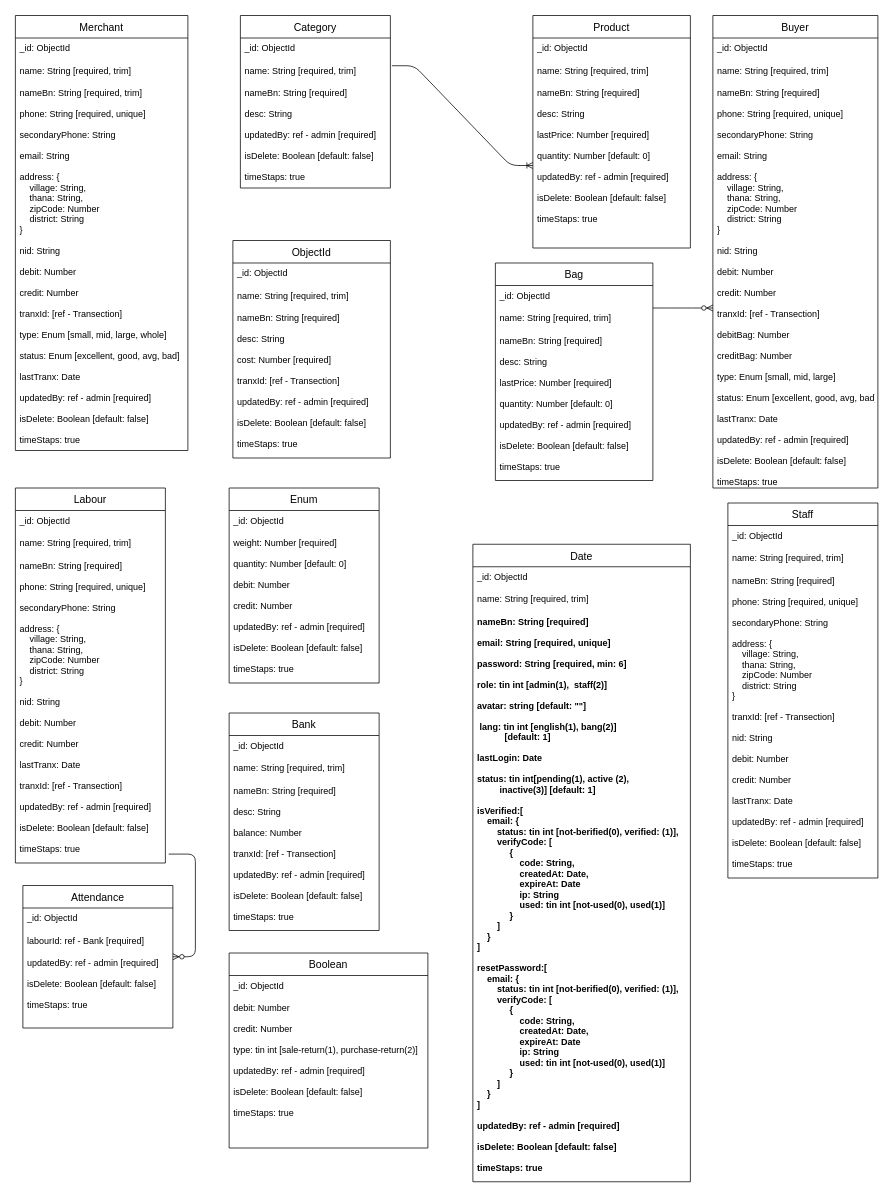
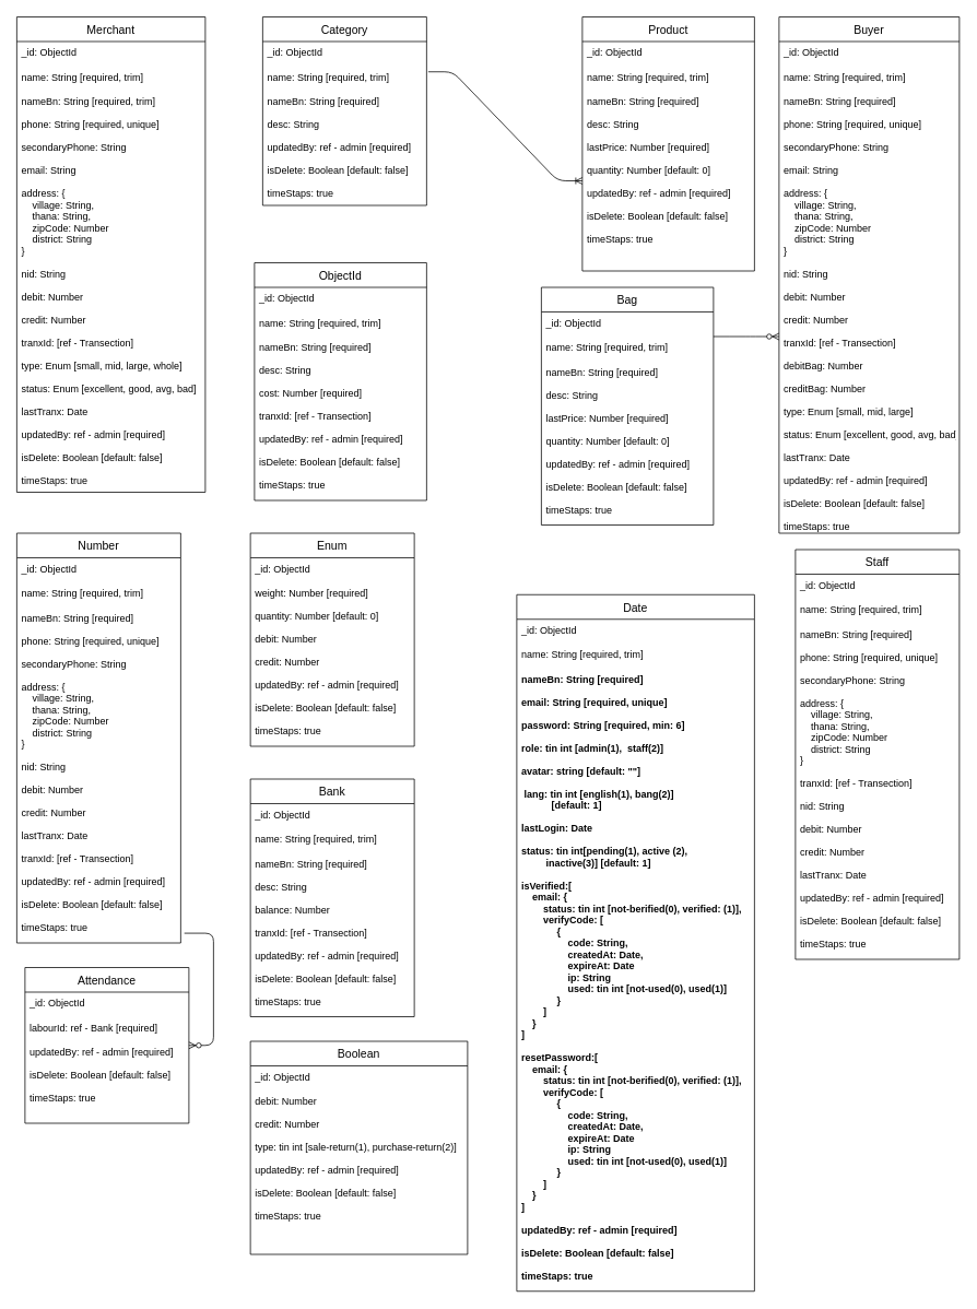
  <mxCell id="0" />
  <mxCell id="1" parent="0" />
  <mxCell id="2" value="Merchant" style="swimlane;fontStyle=0;childLayout=stackLayout;horizontal=1;startSize=30;horizontalStack=0;resizeParent=1;resizeParentMax=0;resizeLast=0;collapsible=1;marginBottom=0;align=center;fontSize=14;" vertex="1" parent="1"><mxGeometry x="20" y="20" width="230" height="580" as="geometry" /></mxCell>
  <mxCell id="3" value="_id: ObjectId" style="text;strokeColor=none;fillColor=none;spacingLeft=4;spacingRight=4;overflow=hidden;rotatable=0;points=[[0,0.5],[1,0.5]];portConstraint=eastwest;fontSize=12;" vertex="1" parent="2"><mxGeometry y="30" width="230" height="30" as="geometry" /></mxCell>
  <mxCell id="4" value="name: String [required, trim]&#10;&#10;&#10;&#10;" style="text;strokeColor=none;fillColor=none;spacingLeft=4;spacingRight=4;overflow=hidden;rotatable=0;points=[[0,0.5],[1,0.5]];portConstraint=eastwest;fontSize=12;" vertex="1" parent="2"><mxGeometry y="60" width="230" height="30" as="geometry" /></mxCell>
  <mxCell id="5" value="nameBn: String [required, trim]&#10;&#10;phone: String [required, unique]&#10;&#10;secondaryPhone: String&#10;&#10;email: String&#10;&#10;address: {&#10;    village: String,&#10;    thana: String,&#10;    zipCode: Number&#10;    district: String&#10;}&#10;&#10;nid: String&#10;&#10;debit: Number&#10;&#10;credit: Number&#10;&#10;tranxId: [ref - Transection]&#10;&#10;type: Enum [small, mid, large, whole]&#10;&#10;status: Enum [excellent, good, avg, bad]&#10;&#10;lastTranx: Date&#10;&#10;updatedBy: ref - admin [required]&#10;&#10;isDelete: Boolean [default: false]&#10;&#10;timeStaps: true" style="text;strokeColor=none;fillColor=none;spacingLeft=4;spacingRight=4;overflow=hidden;rotatable=0;points=[[0,0.5],[1,0.5]];portConstraint=eastwest;fontSize=12;" vertex="1" parent="2"><mxGeometry y="90" width="230" height="490" as="geometry" /></mxCell>
  <mxCell id="6" value="Buyer" style="swimlane;fontStyle=0;childLayout=stackLayout;horizontal=1;startSize=30;horizontalStack=0;resizeParent=1;resizeParentMax=0;resizeLast=0;collapsible=1;marginBottom=0;align=center;fontSize=14;" vertex="1" parent="1"><mxGeometry x="950" y="20" width="220" height="630" as="geometry" /></mxCell>
  <mxCell id="7" value="_id: ObjectId" style="text;strokeColor=none;fillColor=none;spacingLeft=4;spacingRight=4;overflow=hidden;rotatable=0;points=[[0,0.5],[1,0.5]];portConstraint=eastwest;fontSize=12;" vertex="1" parent="6"><mxGeometry y="30" width="220" height="30" as="geometry" /></mxCell>
  <mxCell id="8" value="name: String [required, trim]&#10;" style="text;strokeColor=none;fillColor=none;spacingLeft=4;spacingRight=4;overflow=hidden;rotatable=0;points=[[0,0.5],[1,0.5]];portConstraint=eastwest;fontSize=12;" vertex="1" parent="6"><mxGeometry y="60" width="220" height="30" as="geometry" /></mxCell>
  <mxCell id="9" value="nameBn: String [required]&#10;&#10;phone: String [required, unique]&#10;&#10;secondaryPhone: String&#10;&#10;email: String&#10;&#10;address: {&#10;    village: String,&#10;    thana: String,&#10;    zipCode: Number&#10;    district: String&#10;}&#10;&#10;nid: String&#10;&#10;debit: Number&#10;&#10;credit: Number&#10;&#10;tranxId: [ref - Transection]&#10;&#10;debitBag: Number&#10;&#10;creditBag: Number&#10;&#10;type: Enum [small, mid, large]&#10;&#10;status: Enum [excellent, good, avg, bad]&#10;&#10;lastTranx: Date&#10;&#10;updatedBy: ref - admin [required]&#10;&#10;isDelete: Boolean [default: false]&#10;&#10;timeStaps: true" style="text;strokeColor=none;fillColor=none;spacingLeft=4;spacingRight=4;overflow=hidden;rotatable=0;points=[[0,0.5],[1,0.5]];portConstraint=eastwest;fontSize=12;" vertex="1" parent="6"><mxGeometry y="90" width="220" height="540" as="geometry" /></mxCell>
- <mxCell id="10" value="Labour" style="swimlane;fontStyle=0;childLayout=stackLayout;horizontal=1;startSize=30;horizontalStack=0;resizeParent=1;resizeParentMax=0;resizeLast=0;collapsible=1;marginBottom=0;align=center;fontSize=14;" vertex="1" parent="1"><mxGeometry x="20" y="650" width="200" height="500" as="geometry" /></mxCell>
+ <mxCell id="10" value="Number" style="swimlane;fontStyle=0;childLayout=stackLayout;horizontal=1;startSize=30;horizontalStack=0;resizeParent=1;resizeParentMax=0;resizeLast=0;collapsible=1;marginBottom=0;align=center;fontSize=14;" vertex="1" parent="1"><mxGeometry x="20" y="650" width="200" height="500" as="geometry" /></mxCell>
  <mxCell id="11" value="_id: ObjectId" style="text;strokeColor=none;fillColor=none;spacingLeft=4;spacingRight=4;overflow=hidden;rotatable=0;points=[[0,0.5],[1,0.5]];portConstraint=eastwest;fontSize=12;" vertex="1" parent="10"><mxGeometry y="30" width="200" height="30" as="geometry" /></mxCell>
  <mxCell id="12" value="name: String [required, trim]&#10;&#10;" style="text;strokeColor=none;fillColor=none;spacingLeft=4;spacingRight=4;overflow=hidden;rotatable=0;points=[[0,0.5],[1,0.5]];portConstraint=eastwest;fontSize=12;" vertex="1" parent="10"><mxGeometry y="60" width="200" height="30" as="geometry" /></mxCell>
  <mxCell id="13" value="nameBn: String [required]&#10;&#10;phone: String [required, unique]&#10;&#10;secondaryPhone: String&#10;&#10;address: {&#10;    village: String,&#10;    thana: String,&#10;    zipCode: Number&#10;    district: String&#10;}&#10;&#10;nid: String&#10;&#10;debit: Number&#10;&#10;credit: Number&#10;&#10;lastTranx: Date&#10;&#10;tranxId: [ref - Transection]&#10;&#10;updatedBy: ref - admin [required]&#10;&#10;isDelete: Boolean [default: false]&#10;&#10;timeStaps: true" style="text;strokeColor=none;fillColor=none;spacingLeft=4;spacingRight=4;overflow=hidden;rotatable=0;points=[[0,0.5],[1,0.5]];portConstraint=eastwest;fontSize=12;" vertex="1" parent="10"><mxGeometry y="90" width="200" height="410" as="geometry" /></mxCell>
  <mxCell id="14" value="Staff" style="swimlane;fontStyle=0;childLayout=stackLayout;horizontal=1;startSize=30;horizontalStack=0;resizeParent=1;resizeParentMax=0;resizeLast=0;collapsible=1;marginBottom=0;align=center;fontSize=14;" vertex="1" parent="1"><mxGeometry x="970" y="670" width="200" height="500" as="geometry" /></mxCell>
  <mxCell id="15" value="_id: ObjectId" style="text;strokeColor=none;fillColor=none;spacingLeft=4;spacingRight=4;overflow=hidden;rotatable=0;points=[[0,0.5],[1,0.5]];portConstraint=eastwest;fontSize=12;" vertex="1" parent="14"><mxGeometry y="30" width="200" height="30" as="geometry" /></mxCell>
  <mxCell id="16" value="name: String [required, trim]" style="text;strokeColor=none;fillColor=none;spacingLeft=4;spacingRight=4;overflow=hidden;rotatable=0;points=[[0,0.5],[1,0.5]];portConstraint=eastwest;fontSize=12;" vertex="1" parent="14"><mxGeometry y="60" width="200" height="30" as="geometry" /></mxCell>
  <mxCell id="17" value="nameBn: String [required]&#10;&#10;phone: String [required, unique]&#10;&#10;secondaryPhone: String&#10;&#10;address: {&#10;    village: String,&#10;    thana: String,&#10;    zipCode: Number&#10;    district: String&#10;}&#10;&#10;tranxId: [ref - Transection]&#10;&#10;nid: String&#10;&#10;debit: Number&#10;&#10;credit: Number&#10;&#10;lastTranx: Date&#10;&#10;updatedBy: ref - admin [required]&#10;&#10;isDelete: Boolean [default: false]&#10;&#10;timeStaps: true" style="text;strokeColor=none;fillColor=none;spacingLeft=4;spacingRight=4;overflow=hidden;rotatable=0;points=[[0,0.5],[1,0.5]];portConstraint=eastwest;fontSize=12;" vertex="1" parent="14"><mxGeometry y="90" width="200" height="410" as="geometry" /></mxCell>
  <mxCell id="18" value="Attendance" style="swimlane;fontStyle=0;childLayout=stackLayout;horizontal=1;startSize=30;horizontalStack=0;resizeParent=1;resizeParentMax=0;resizeLast=0;collapsible=1;marginBottom=0;align=center;fontSize=14;" vertex="1" parent="1"><mxGeometry x="30" y="1180" width="200" height="190" as="geometry" /></mxCell>
  <mxCell id="19" value="_id: ObjectId" style="text;strokeColor=none;fillColor=none;spacingLeft=4;spacingRight=4;overflow=hidden;rotatable=0;points=[[0,0.5],[1,0.5]];portConstraint=eastwest;fontSize=12;" vertex="1" parent="18"><mxGeometry y="30" width="200" height="30" as="geometry" /></mxCell>
  <mxCell id="20" value="labourId: ref - Bank [required]" style="text;strokeColor=none;fillColor=none;spacingLeft=4;spacingRight=4;overflow=hidden;rotatable=0;points=[[0,0.5],[1,0.5]];portConstraint=eastwest;fontSize=12;" vertex="1" parent="18"><mxGeometry y="60" width="200" height="30" as="geometry" /></mxCell>
  <mxCell id="21" value="updatedBy: ref - admin [required]&#10;&#10;isDelete: Boolean [default: false]&#10;&#10;timeStaps: true" style="text;strokeColor=none;fillColor=none;spacingLeft=4;spacingRight=4;overflow=hidden;rotatable=0;points=[[0,0.5],[1,0.5]];portConstraint=eastwest;fontSize=12;" vertex="1" parent="18"><mxGeometry y="90" width="200" height="100" as="geometry" /></mxCell>
  <mxCell id="22" value="" style="edgeStyle=entityRelationEdgeStyle;fontSize=12;html=1;endArrow=ERzeroToMany;endFill=1;exitX=1.022;exitY=0.971;exitDx=0;exitDy=0;exitPerimeter=0;" edge="1" parent="1" source="13" target="18"><mxGeometry width="100" height="100" relative="1" as="geometry"><mxPoint x="240" y="1170" as="sourcePoint" /><mxPoint x="340" y="1070" as="targetPoint" /></mxGeometry></mxCell>
  <mxCell id="23" value="Category" style="swimlane;fontStyle=0;childLayout=stackLayout;horizontal=1;startSize=30;horizontalStack=0;resizeParent=1;resizeParentMax=0;resizeLast=0;collapsible=1;marginBottom=0;align=center;fontSize=14;" vertex="1" parent="1"><mxGeometry x="320" y="20" width="200" height="230" as="geometry" /></mxCell>
  <mxCell id="24" value="_id: ObjectId" style="text;strokeColor=none;fillColor=none;spacingLeft=4;spacingRight=4;overflow=hidden;rotatable=0;points=[[0,0.5],[1,0.5]];portConstraint=eastwest;fontSize=12;" vertex="1" parent="23"><mxGeometry y="30" width="200" height="30" as="geometry" /></mxCell>
  <mxCell id="25" value="name: String [required, trim]&#10;&#10;&#10;" style="text;strokeColor=none;fillColor=none;spacingLeft=4;spacingRight=4;overflow=hidden;rotatable=0;points=[[0,0.5],[1,0.5]];portConstraint=eastwest;fontSize=12;" vertex="1" parent="23"><mxGeometry y="60" width="200" height="30" as="geometry" /></mxCell>
  <mxCell id="26" value="nameBn: String [required]&#10;&#10;desc: String &#10;&#10;updatedBy: ref - admin [required]&#10;&#10;isDelete: Boolean [default: false]&#10;&#10;timeStaps: true" style="text;strokeColor=none;fillColor=none;spacingLeft=4;spacingRight=4;overflow=hidden;rotatable=0;points=[[0,0.5],[1,0.5]];portConstraint=eastwest;fontSize=12;" vertex="1" parent="23"><mxGeometry y="90" width="200" height="140" as="geometry" /></mxCell>
  <mxCell id="27" value="Product" style="swimlane;fontStyle=0;childLayout=stackLayout;horizontal=1;startSize=30;horizontalStack=0;resizeParent=1;resizeParentMax=0;resizeLast=0;collapsible=1;marginBottom=0;align=center;fontSize=14;" vertex="1" parent="1"><mxGeometry x="710" y="20" width="210" height="310" as="geometry" /></mxCell>
  <mxCell id="28" value="_id: ObjectId" style="text;strokeColor=none;fillColor=none;spacingLeft=4;spacingRight=4;overflow=hidden;rotatable=0;points=[[0,0.5],[1,0.5]];portConstraint=eastwest;fontSize=12;" vertex="1" parent="27"><mxGeometry y="30" width="210" height="30" as="geometry" /></mxCell>
  <mxCell id="29" value="name: String [required, trim]" style="text;strokeColor=none;fillColor=none;spacingLeft=4;spacingRight=4;overflow=hidden;rotatable=0;points=[[0,0.5],[1,0.5]];portConstraint=eastwest;fontSize=12;" vertex="1" parent="27"><mxGeometry y="60" width="210" height="30" as="geometry" /></mxCell>
  <mxCell id="30" value="nameBn: String [required]&#10;&#10;desc: String &#10;&#10;lastPrice: Number [required]&#10;&#10;quantity: Number [default: 0]&#10;&#10;updatedBy: ref - admin [required]&#10;&#10;isDelete: Boolean [default: false]&#10;&#10;timeStaps: true" style="text;strokeColor=none;fillColor=none;spacingLeft=4;spacingRight=4;overflow=hidden;rotatable=0;points=[[0,0.5],[1,0.5]];portConstraint=eastwest;fontSize=12;" vertex="1" parent="27"><mxGeometry y="90" width="210" height="220" as="geometry" /></mxCell>
  <mxCell id="31" value="" style="edgeStyle=entityRelationEdgeStyle;fontSize=12;html=1;endArrow=ERoneToMany;exitX=1.01;exitY=0.233;exitDx=0;exitDy=0;exitPerimeter=0;" edge="1" parent="1" source="25" target="30"><mxGeometry width="100" height="100" relative="1" as="geometry"><mxPoint x="540" y="280" as="sourcePoint" /><mxPoint x="640" y="180" as="targetPoint" /></mxGeometry></mxCell>
  <mxCell id="32" value="Bag" style="swimlane;fontStyle=0;childLayout=stackLayout;horizontal=1;startSize=30;horizontalStack=0;resizeParent=1;resizeParentMax=0;resizeLast=0;collapsible=1;marginBottom=0;align=center;fontSize=14;" vertex="1" parent="1"><mxGeometry x="660" y="350" width="210" height="290" as="geometry" /></mxCell>
  <mxCell id="33" value="_id: ObjectId" style="text;strokeColor=none;fillColor=none;spacingLeft=4;spacingRight=4;overflow=hidden;rotatable=0;points=[[0,0.5],[1,0.5]];portConstraint=eastwest;fontSize=12;" vertex="1" parent="32"><mxGeometry y="30" width="210" height="30" as="geometry" /></mxCell>
  <mxCell id="34" value="name: String [required, trim]" style="text;strokeColor=none;fillColor=none;spacingLeft=4;spacingRight=4;overflow=hidden;rotatable=0;points=[[0,0.5],[1,0.5]];portConstraint=eastwest;fontSize=12;" vertex="1" parent="32"><mxGeometry y="60" width="210" height="30" as="geometry" /></mxCell>
  <mxCell id="35" value="nameBn: String [required]&#10;&#10;desc: String &#10;&#10;lastPrice: Number [required]&#10;&#10;quantity: Number [default: 0]&#10;&#10;updatedBy: ref - admin [required]&#10;&#10;isDelete: Boolean [default: false]&#10;&#10;timeStaps: true" style="text;strokeColor=none;fillColor=none;spacingLeft=4;spacingRight=4;overflow=hidden;rotatable=0;points=[[0,0.5],[1,0.5]];portConstraint=eastwest;fontSize=12;" vertex="1" parent="32"><mxGeometry y="90" width="210" height="200" as="geometry" /></mxCell>
  <mxCell id="36" value="" style="edgeStyle=entityRelationEdgeStyle;fontSize=12;html=1;endArrow=ERzeroToMany;endFill=1;" edge="1" parent="1"><mxGeometry width="100" height="100" relative="1" as="geometry"><mxPoint x="870" y="410" as="sourcePoint" /><mxPoint x="950" y="410" as="targetPoint" /></mxGeometry></mxCell>
  <mxCell id="37" value="Date" style="swimlane;fontStyle=0;childLayout=stackLayout;horizontal=1;startSize=30;horizontalStack=0;resizeParent=1;resizeParentMax=0;resizeLast=0;collapsible=1;marginBottom=0;align=center;fontSize=14;" vertex="1" parent="1"><mxGeometry x="630" y="725" width="290" height="850" as="geometry" /></mxCell>
  <mxCell id="38" value="_id: ObjectId" style="text;strokeColor=none;fillColor=none;spacingLeft=4;spacingRight=4;overflow=hidden;rotatable=0;points=[[0,0.5],[1,0.5]];portConstraint=eastwest;fontSize=12;" vertex="1" parent="37"><mxGeometry y="30" width="290" height="30" as="geometry" /></mxCell>
  <mxCell id="39" value="name: String [required, trim]" style="text;strokeColor=none;fillColor=none;spacingLeft=4;spacingRight=4;overflow=hidden;rotatable=0;points=[[0,0.5],[1,0.5]];portConstraint=eastwest;fontSize=12;" vertex="1" parent="37"><mxGeometry y="60" width="290" height="30" as="geometry" /></mxCell>
  <mxCell id="40" value="nameBn: String [required]&#10;&#10;email: String [required, unique]&#10;&#10;password: String [required, min: 6]&#10;&#10;role: tin int [admin(1),  staff(2)]&#10;&#10;avatar: string [default: &quot;&quot;]&#10;&#10; lang: tin int [english(1), bang(2)]&#10;           [default: 1]&#10;&#10;lastLogin: Date&#10;&#10;status: tin int[pending(1), active (2), &#10;         inactive(3)] [default: 1]&#10;&#10;isVerified:[&#10;    email: {&#10;        status: tin int [not-berified(0), verified: (1)],&#10;        verifyCode: [&#10;             {&#10;                 code: String,&#10;                 createdAt: Date,&#10;                 expireAt: Date&#10;                 ip: String&#10;                 used: tin int [not-used(0), used(1)]&#10;             }&#10;        ]&#10;    }&#10;]&#10;&#10;resetPassword:[&#10;    email: {&#10;        status: tin int [not-berified(0), verified: (1)],&#10;        verifyCode: [&#10;             {&#10;                 code: String,&#10;                 createdAt: Date,&#10;                 expireAt: Date&#10;                 ip: String&#10;                 used: tin int [not-used(0), used(1)]&#10;             }&#10;        ]&#10;    }&#10;]&#10;&#10;updatedBy: ref - admin [required]&#10;&#10;isDelete: Boolean [default: false]&#10;&#10;timeStaps: true" style="text;strokeColor=none;fillColor=none;spacingLeft=4;spacingRight=4;overflow=hidden;rotatable=0;points=[[0,0.5],[1,0.5]];portConstraint=eastwest;fontSize=12;fontStyle=1" vertex="1" parent="37"><mxGeometry y="90" width="290" height="760" as="geometry" /></mxCell>
  <mxCell id="41" value="Enum" style="swimlane;fontStyle=0;childLayout=stackLayout;horizontal=1;startSize=30;horizontalStack=0;resizeParent=1;resizeParentMax=0;resizeLast=0;collapsible=1;marginBottom=0;align=center;fontSize=14;" vertex="1" parent="1"><mxGeometry x="305" y="650" width="200" height="260" as="geometry" /></mxCell>
  <mxCell id="42" value="_id: ObjectId" style="text;strokeColor=none;fillColor=none;spacingLeft=4;spacingRight=4;overflow=hidden;rotatable=0;points=[[0,0.5],[1,0.5]];portConstraint=eastwest;fontSize=12;" vertex="1" parent="41"><mxGeometry y="30" width="200" height="30" as="geometry" /></mxCell>
  <mxCell id="43" value="weight: Number [required]&#10;&#10;quantity: Number [default: 0]&#10;&#10;debit: Number&#10;&#10;credit: Number&#10;&#10;updatedBy: ref - admin [required]&#10;&#10;isDelete: Boolean [default: false]&#10;&#10;timeStaps: true" style="text;strokeColor=none;fillColor=none;spacingLeft=4;spacingRight=4;overflow=hidden;rotatable=0;points=[[0,0.5],[1,0.5]];portConstraint=eastwest;fontSize=12;" vertex="1" parent="41"><mxGeometry y="60" width="200" height="200" as="geometry" /></mxCell>
  <mxCell id="44" value="ObjectId" style="swimlane;fontStyle=0;childLayout=stackLayout;horizontal=1;startSize=30;horizontalStack=0;resizeParent=1;resizeParentMax=0;resizeLast=0;collapsible=1;marginBottom=0;align=center;fontSize=14;" vertex="1" parent="1"><mxGeometry x="310" y="320" width="210" height="290" as="geometry" /></mxCell>
  <mxCell id="45" value="_id: ObjectId" style="text;strokeColor=none;fillColor=none;spacingLeft=4;spacingRight=4;overflow=hidden;rotatable=0;points=[[0,0.5],[1,0.5]];portConstraint=eastwest;fontSize=12;" vertex="1" parent="44"><mxGeometry y="30" width="210" height="30" as="geometry" /></mxCell>
  <mxCell id="46" value="name: String [required, trim]" style="text;strokeColor=none;fillColor=none;spacingLeft=4;spacingRight=4;overflow=hidden;rotatable=0;points=[[0,0.5],[1,0.5]];portConstraint=eastwest;fontSize=12;" vertex="1" parent="44"><mxGeometry y="60" width="210" height="30" as="geometry" /></mxCell>
  <mxCell id="47" value="nameBn: String [required]&#10;&#10;desc: String &#10;&#10;cost: Number [required]&#10;&#10;tranxId: [ref - Transection]&#10;&#10;updatedBy: ref - admin [required]&#10;&#10;isDelete: Boolean [default: false]&#10;&#10;timeStaps: true" style="text;strokeColor=none;fillColor=none;spacingLeft=4;spacingRight=4;overflow=hidden;rotatable=0;points=[[0,0.5],[1,0.5]];portConstraint=eastwest;fontSize=12;" vertex="1" parent="44"><mxGeometry y="90" width="210" height="200" as="geometry" /></mxCell>
  <mxCell id="48" value="Bank" style="swimlane;fontStyle=0;childLayout=stackLayout;horizontal=1;startSize=30;horizontalStack=0;resizeParent=1;resizeParentMax=0;resizeLast=0;collapsible=1;marginBottom=0;align=center;fontSize=14;" vertex="1" parent="1"><mxGeometry x="305" y="950" width="200" height="290" as="geometry" /></mxCell>
  <mxCell id="49" value="_id: ObjectId" style="text;strokeColor=none;fillColor=none;spacingLeft=4;spacingRight=4;overflow=hidden;rotatable=0;points=[[0,0.5],[1,0.5]];portConstraint=eastwest;fontSize=12;" vertex="1" parent="48"><mxGeometry y="30" width="200" height="30" as="geometry" /></mxCell>
  <mxCell id="50" value="name: String [required, trim]" style="text;strokeColor=none;fillColor=none;spacingLeft=4;spacingRight=4;overflow=hidden;rotatable=0;points=[[0,0.5],[1,0.5]];portConstraint=eastwest;fontSize=12;" vertex="1" parent="48"><mxGeometry y="60" width="200" height="30" as="geometry" /></mxCell>
  <mxCell id="51" value="nameBn: String [required]&#10;&#10;desc: String &#10;&#10;balance: Number &#10;&#10;tranxId: [ref - Transection]&#10;&#10;updatedBy: ref - admin [required]&#10;&#10;isDelete: Boolean [default: false]&#10;&#10;timeStaps: true" style="text;strokeColor=none;fillColor=none;spacingLeft=4;spacingRight=4;overflow=hidden;rotatable=0;points=[[0,0.5],[1,0.5]];portConstraint=eastwest;fontSize=12;" vertex="1" parent="48"><mxGeometry y="90" width="200" height="200" as="geometry" /></mxCell>
  <mxCell id="52" value="Boolean" style="swimlane;fontStyle=0;childLayout=stackLayout;horizontal=1;startSize=30;horizontalStack=0;resizeParent=1;resizeParentMax=0;resizeLast=0;collapsible=1;marginBottom=0;align=center;fontSize=14;" vertex="1" parent="1"><mxGeometry x="305" y="1270" width="265" height="260" as="geometry" /></mxCell>
  <mxCell id="53" value="_id: ObjectId" style="text;strokeColor=none;fillColor=none;spacingLeft=4;spacingRight=4;overflow=hidden;rotatable=0;points=[[0,0.5],[1,0.5]];portConstraint=eastwest;fontSize=12;" vertex="1" parent="52"><mxGeometry y="30" width="265" height="30" as="geometry" /></mxCell>
  <mxCell id="54" value="debit: Number&#10;&#10;credit: Number&#10;&#10;type: tin int [sale-return(1), purchase-return(2)]&#10;&#10;updatedBy: ref - admin [required]&#10;&#10;isDelete: Boolean [default: false]&#10;&#10;timeStaps: true" style="text;strokeColor=none;fillColor=none;spacingLeft=4;spacingRight=4;overflow=hidden;rotatable=0;points=[[0,0.5],[1,0.5]];portConstraint=eastwest;fontSize=12;" vertex="1" parent="52"><mxGeometry y="60" width="265" height="200" as="geometry" /></mxCell>
